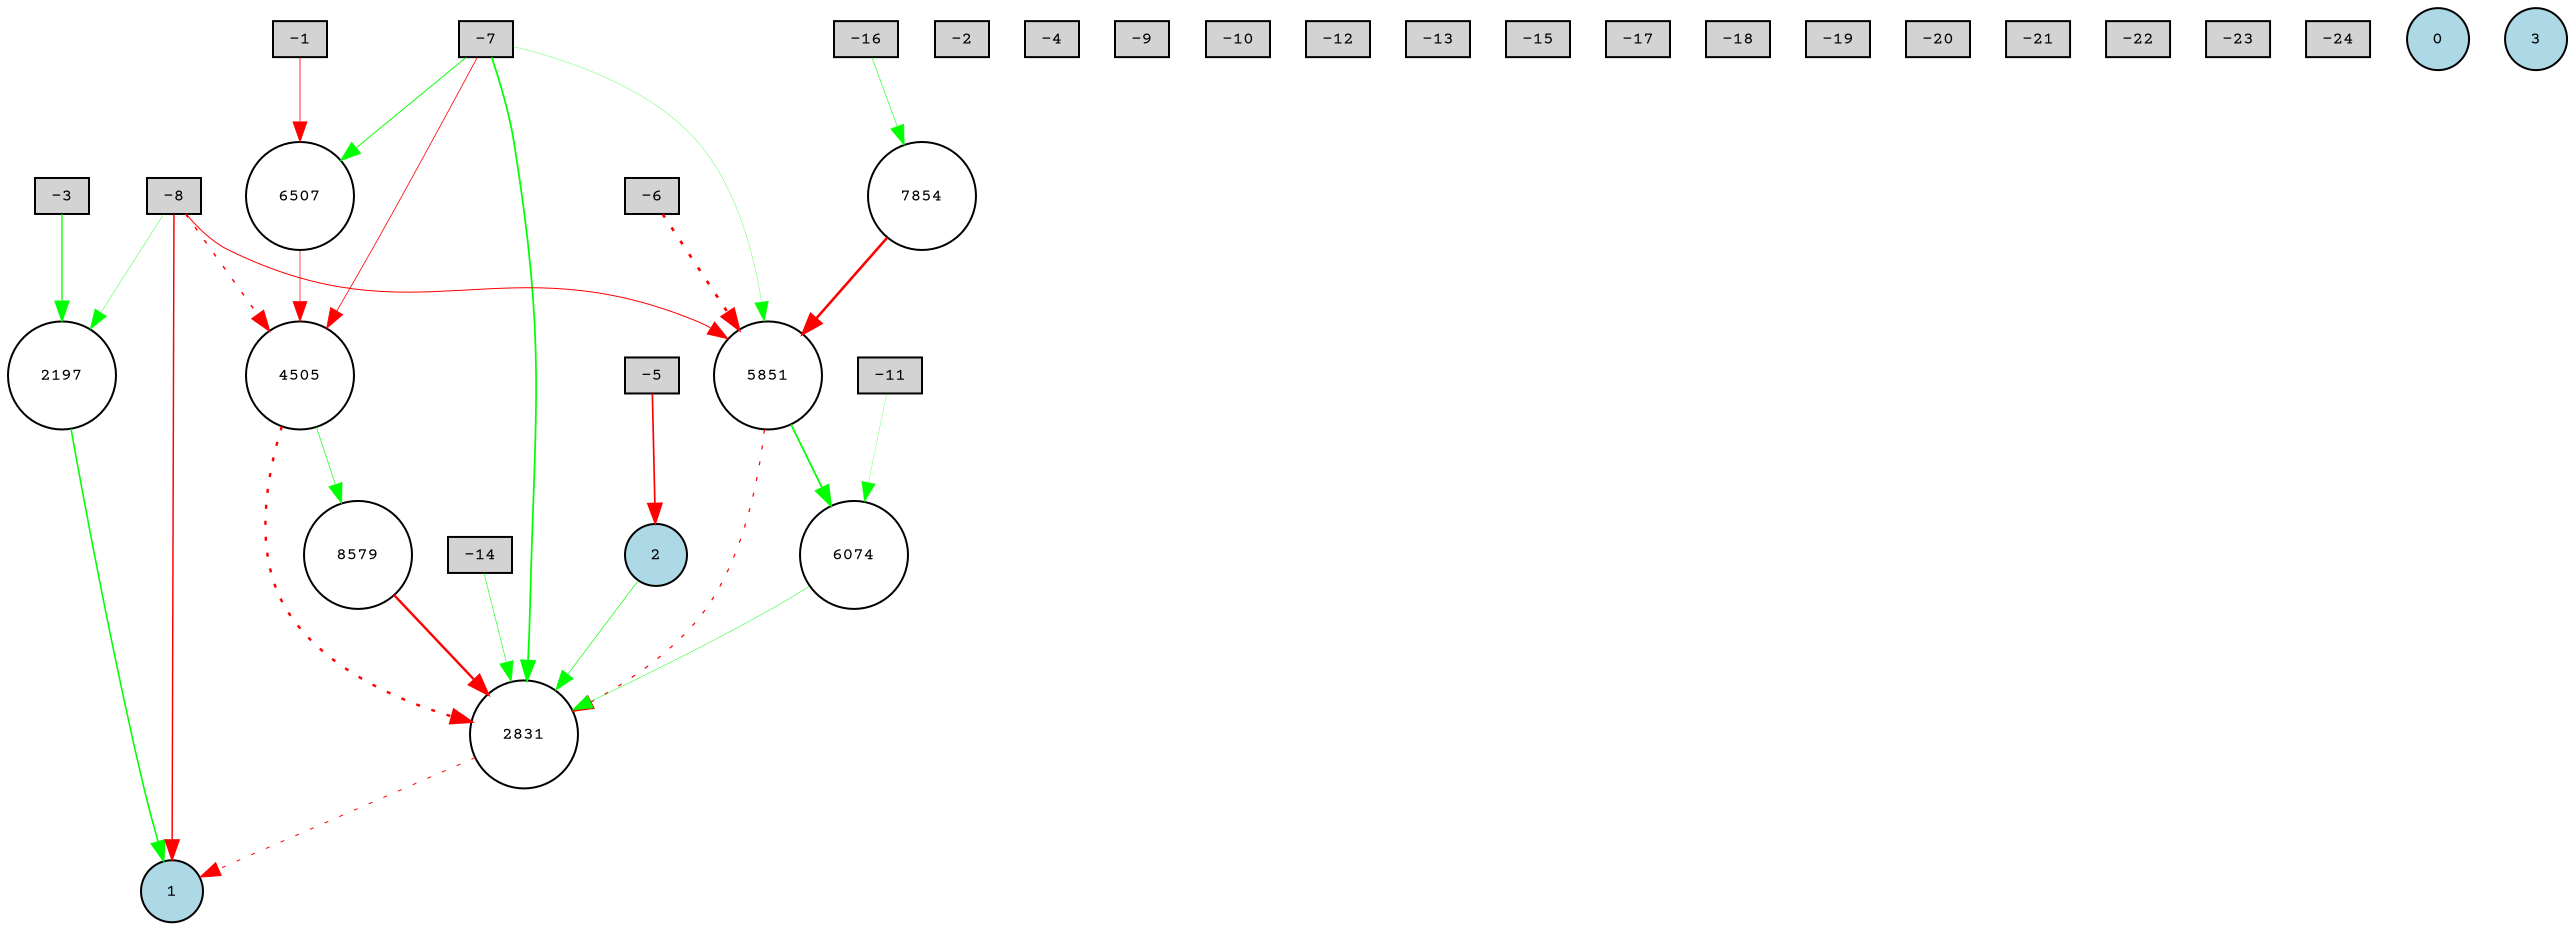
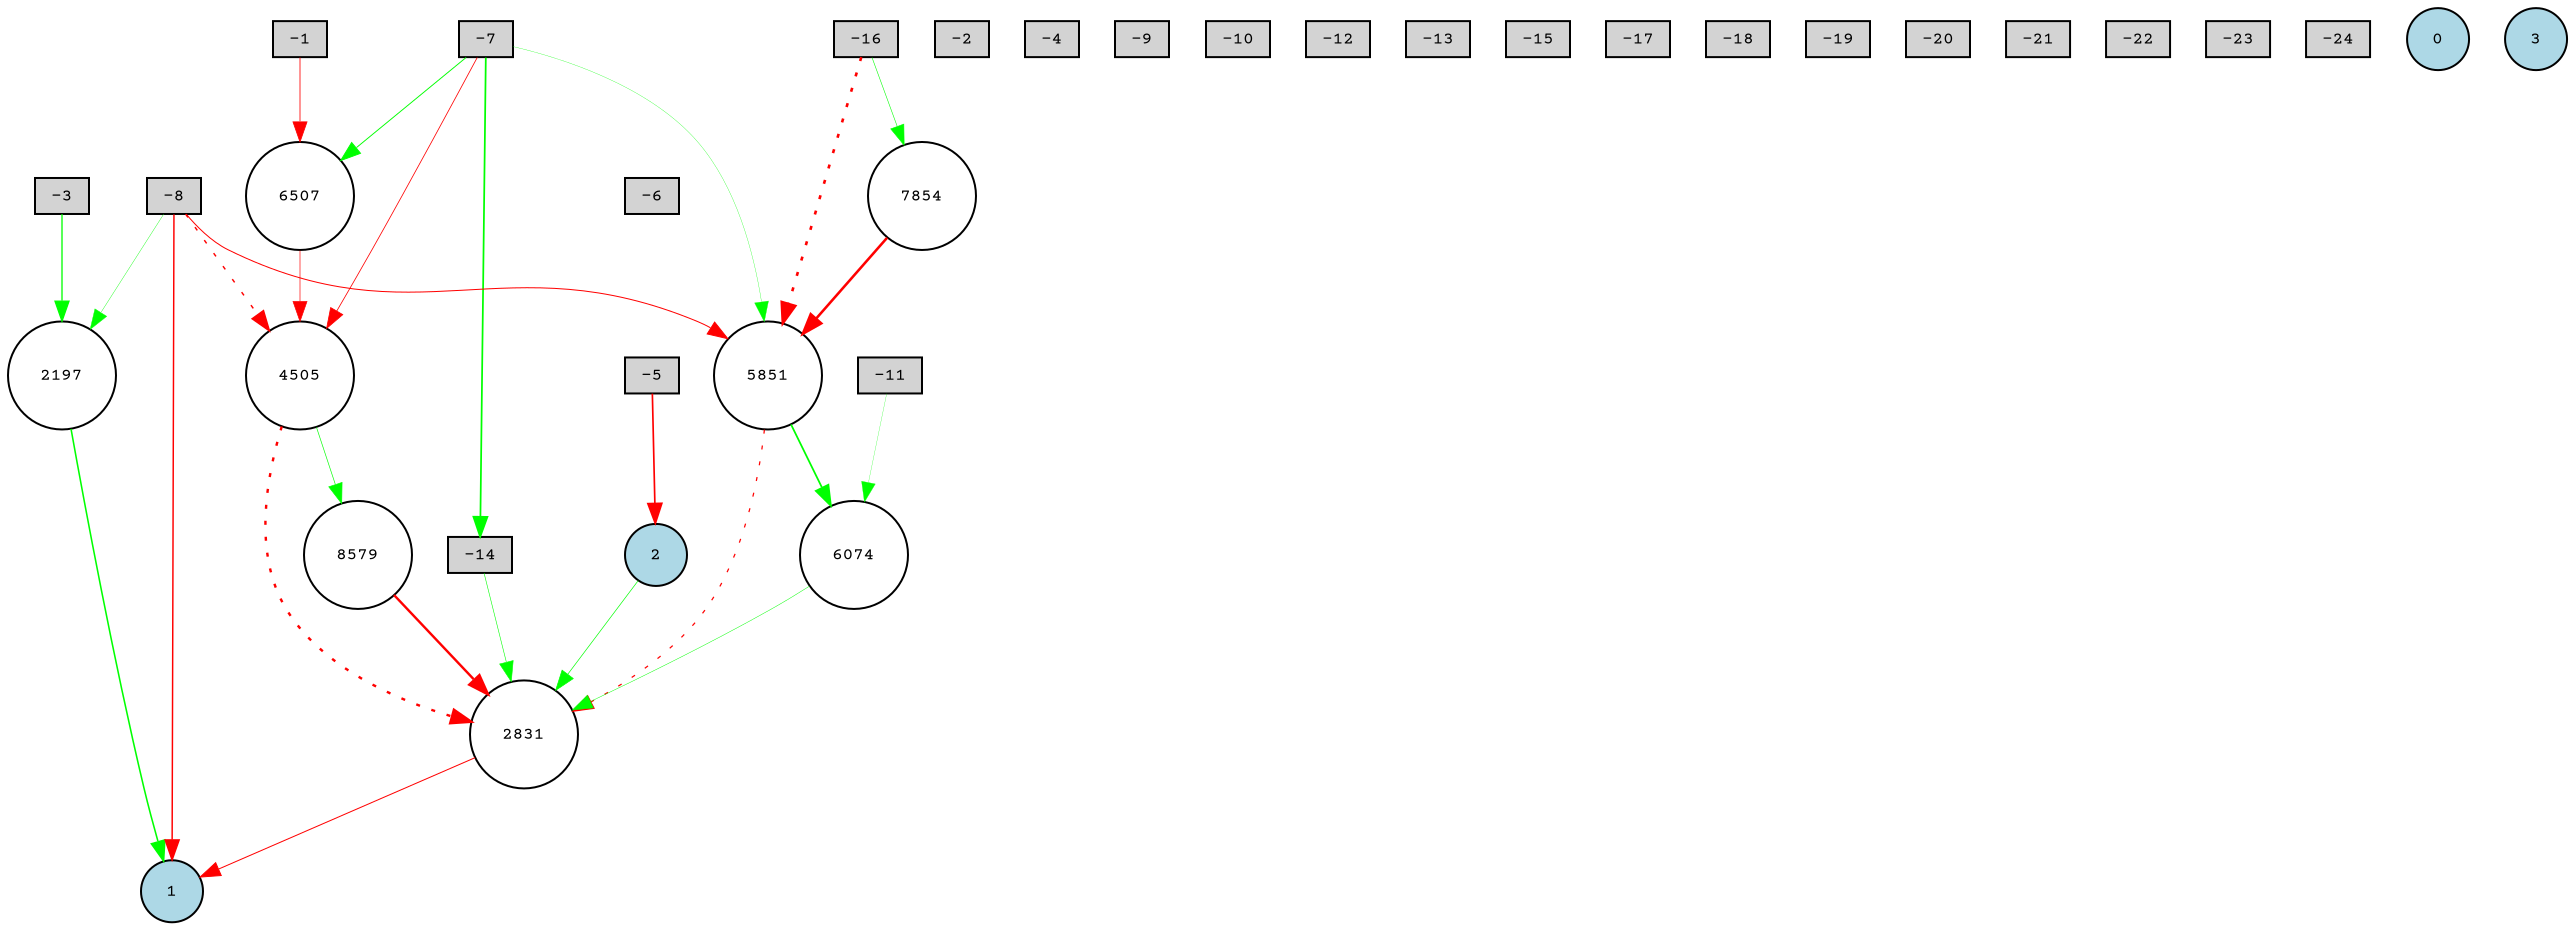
  digraph {
    fontname="Courier Prime"
    node [fillcolor=lightgray fontname="Courier Prime" fontsize=9 shape=box style=filled]
    edge [color=red fontname="Courier Prime" style=solid]
    -1 [height=0.2 width=0.2]
    6507 [fillcolor=white height=0.2 shape=circle width=0.2]
    4505 [fillcolor=white height=0.2 shape=circle width=0.2]
    -2 [height=0.2 width=0.2]
    -3 [height=0.2 width=0.2]
    2197 [fillcolor=white height=0.2 shape=circle width=0.2]
    1 [fillcolor=lightblue height=0.2 shape=circle width=0.2]
    -4 [height=0.2 width=0.2]
    -5 [height=0.2 width=0.2]
    2 [fillcolor=lightblue height=0.2 shape=circle width=0.2]
    2831 [fillcolor=white height=0.2 shape=circle width=0.2]
    -6 [height=0.2 width=0.2]
    -7 [height=0.2 width=0.2]
    5851 [fillcolor=white height=0.2 shape=circle width=0.2]
    8579 [fillcolor=white height=0.2 shape=circle width=0.2]
    6074 [fillcolor=white height=0.2 shape=circle width=0.2]
    -8 [height=0.2 width=0.2]
    -9 [height=0.2 width=0.2]
    -10 [height=0.2 width=0.2]
    -11 [height=0.2 width=0.2]
    -12 [height=0.2 width=0.2]
    -13 [height=0.2 width=0.2]
    -14 [height=0.2 width=0.2]
    -15 [height=0.2 width=0.2]
    -16 [height=0.2 width=0.2]
    7854 [fillcolor=white height=0.2 shape=circle width=0.2]
    -17 [height=0.2 width=0.2]
    -18 [height=0.2 width=0.2]
    -19 [height=0.2 width=0.2]
    -20 [height=0.2 width=0.2]
    -21 [height=0.2 width=0.2]
    -22 [height=0.2 width=0.2]
    -23 [height=0.2 width=0.2]
    -24 [height=0.2 width=0.2]
    0 [fillcolor=lightblue height=0.2 shape=circle width=0.2]
    3 [fillcolor=lightblue height=0.2 shape=circle width=0.2]
    -1 -> 6507 [penwidth=0.4154678474633504]
    6507 -> 4505 [penwidth=0.33888656113796634]
    4505 -> 2831 [penwidth=1.2069286966004311 style=dotted]
    4505 -> 8579 [color=green penwidth=0.3310770464303634]
    -3 -> 2197 [color=green penwidth=0.6572104329078458]
    2197 -> 1 [color=green penwidth=0.780013915093163]
    -5 -> 2 [penwidth=0.8387909040228038]
    2 -> 2831 [color=green penwidth=0.33872692437739127]
-   2831 -> 1 [penwidth=0.5028302358700332 style=dotted]
+   2831 -> 1 [penwidth=0.5028302358700332]
    -7 -> 6507 [color=green penwidth=0.46602395039058664]
    -7 -> 4505 [penwidth=0.397453330244647]
-   -7 -> 2831 [color=green penwidth=0.8718130971984395]
+   -7 -> -14 [color=green penwidth=0.8718130971984395]
    -7 -> 5851 [color=green penwidth=0.15002487132513193]
    5851 -> 2831 [penwidth=0.6197494763224054 style=dotted]
    5851 -> 6074 [color=green penwidth=0.8755831218198605]
    8579 -> 2831 [penwidth=1.2037321727784451]
    6074 -> 2831 [color=green penwidth=0.23326605936684616]
    -8 -> 4505 [penwidth=0.7326599861443751 style=dotted]
    -8 -> 2197 [color=green penwidth=0.19443765988862516]
    -8 -> 1 [penwidth=0.7328814498252996]
    -8 -> 5851 [penwidth=0.5040835139888992]
    -11 -> 6074 [color=green penwidth=0.12781968308017255]
    -14 -> 2831 [color=green penwidth=0.2857164572386166]
-   -6 -> 5851 [penwidth=1.3089625552812079 style=dotted]
+   -16 -> 5851 [penwidth=1.3089625552812079 style=dotted]
    -16 -> 7854 [color=green penwidth=0.28422194353076324]
    7854 -> 5851 [penwidth=1.2776567386163782]
  }
